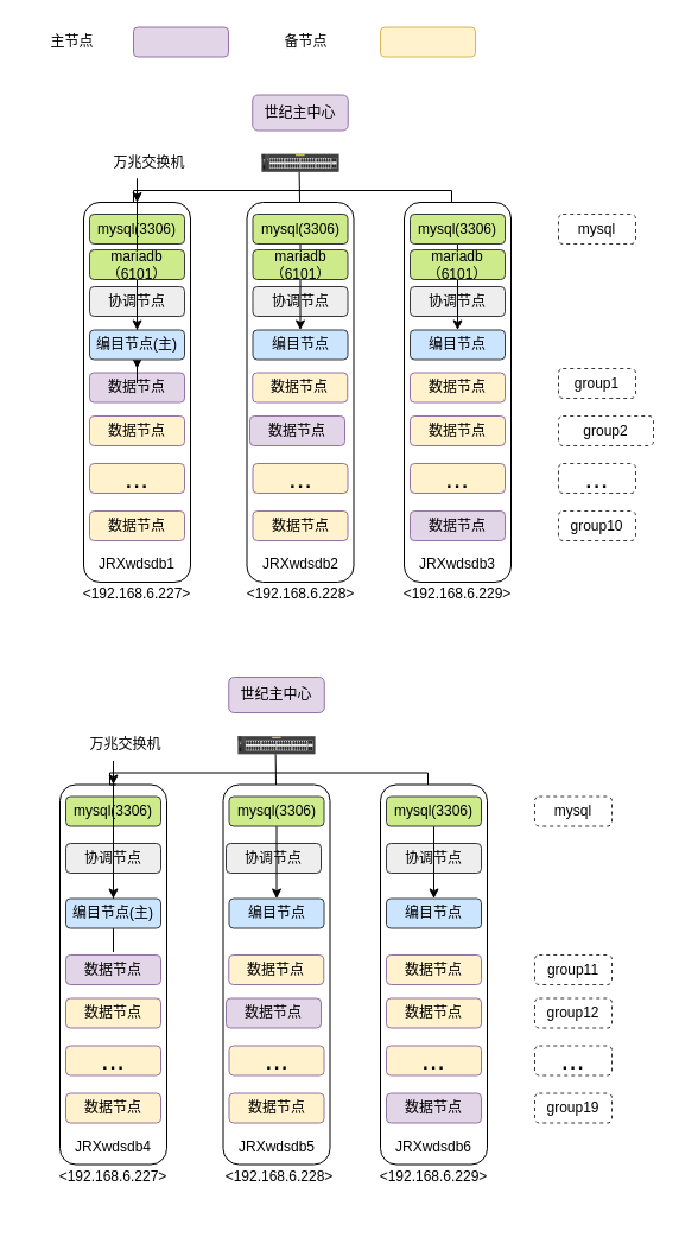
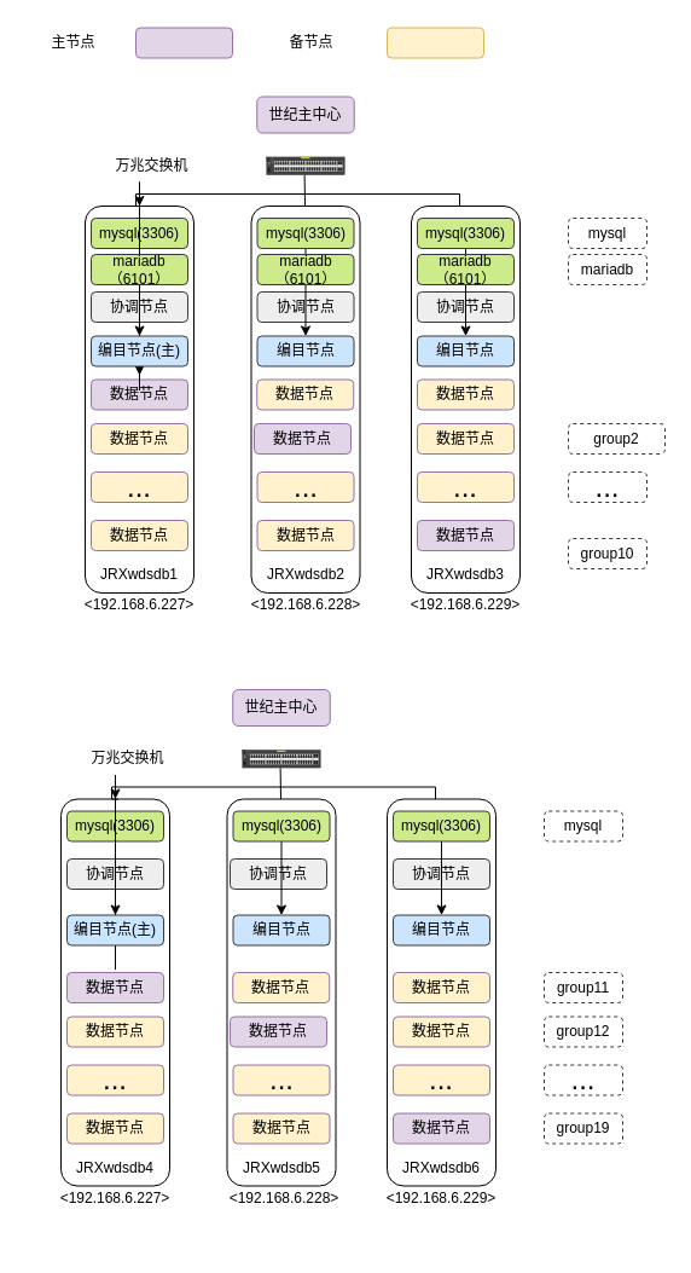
  <mxCell id="0" />
  <mxCell id="1" parent="0" />
  <mxCell id="2" value="" style="html=1;verticalLabelPosition=bottom;verticalAlign=top;outlineConnect=0;shadow=0;dashed=0;shape=mxgraph.rack.hpe_aruba.switches.j9772a_2530_48g_poeplus_switch;container=0;" vertex="1" parent="1"><mxGeometry x="220" y="129.25" width="65" height="15" as="geometry" /></mxCell>
  <mxCell id="3" value="万兆交换机" style="text;html=1;align=center;verticalAlign=middle;whiteSpace=wrap;rounded=1;container=0;" vertex="1" parent="1"><mxGeometry x="84.5" y="119" width="80.5" height="35.5" as="geometry" /></mxCell>
  <mxCell id="4" value="世纪主中心" style="text;html=1;align=center;verticalAlign=middle;whiteSpace=wrap;rounded=1;fillColor=#e1d5e7;strokeColor=#9673a6;container=0;" vertex="1" parent="1"><mxGeometry x="212.25" y="79.5" width="80.5" height="30" as="geometry" /></mxCell>
  <mxCell id="5" value="" style="rounded=1;whiteSpace=wrap;html=1;fillColor=#e1d5e7;strokeColor=#9673a6;container=0;" vertex="1" parent="1"><mxGeometry x="112" y="22.5" width="80" height="25" as="geometry" /></mxCell>
  <mxCell id="6" value="" style="rounded=1;whiteSpace=wrap;html=1;fillColor=#fff2cc;strokeColor=#d6b656;container=0;" vertex="1" parent="1"><mxGeometry x="320" y="22.5" width="80" height="25" as="geometry" /></mxCell>
  <mxCell id="7" value="主节点" style="text;html=1;align=center;verticalAlign=middle;whiteSpace=wrap;rounded=1;container=0;" vertex="1" parent="1"><mxGeometry x="20" y="20" width="80.5" height="30" as="geometry" /></mxCell>
  <mxCell id="8" value="备节点" style="text;html=1;align=center;verticalAlign=middle;whiteSpace=wrap;rounded=1;container=0;" vertex="1" parent="1"><mxGeometry x="217" y="20" width="80.5" height="30" as="geometry" /></mxCell>
  <mxCell id="9" value="" style="rounded=1;whiteSpace=wrap;html=1;container=0;" vertex="1" parent="1"><mxGeometry x="70" y="170" width="90" height="320" as="geometry" /></mxCell>
  <mxCell id="10" value="协调节点" style="rounded=1;whiteSpace=wrap;html=1;fillColor=#eeeeee;strokeColor=#36393d;container=0;" vertex="1" parent="1"><mxGeometry x="75" y="241" width="80" height="25" as="geometry" /></mxCell>
  <mxCell id="11" value="数据节点" style="rounded=1;whiteSpace=wrap;html=1;fillColor=#e1d5e7;strokeColor=#9673a6;container=0;" vertex="1" parent="1"><mxGeometry x="75" y="313.5" width="80" height="25" as="geometry" /></mxCell>
  <mxCell id="12" value="数据节点" style="rounded=1;whiteSpace=wrap;html=1;fillColor=#FFF2CC;strokeColor=#9673a6;container=0;" vertex="1" parent="1"><mxGeometry x="75" y="350" width="80" height="25" as="geometry" /></mxCell>
  <mxCell id="13" value="数据节点" style="rounded=1;whiteSpace=wrap;html=1;fillColor=#FFF2CC;strokeColor=#9673a6;container=0;" vertex="1" parent="1"><mxGeometry x="75" y="430" width="80" height="25" as="geometry" /></mxCell>
  <mxCell id="14" style="edgeStyle=orthogonalEdgeStyle;rounded=0;orthogonalLoop=1;jettySize=auto;html=1;endArrow=none;endFill=0;exitX=0.5;exitY=0;exitDx=0;exitDy=0;" edge="1" parent="1"><mxGeometry relative="1" as="geometry"><Array as="points"><mxPoint x="112" y="170" /><mxPoint x="112" y="160" /><mxPoint x="380" y="160" /><mxPoint x="380" y="170" /></Array><mxPoint x="117.25" y="170" as="sourcePoint" /><mxPoint x="380" y="170" as="targetPoint" /></mxGeometry></mxCell>
  <mxCell id="15" value="" style="endArrow=none;html=1;rounded=0;" edge="1" parent="1"><mxGeometry width="50" height="50" relative="1" as="geometry"><mxPoint x="252" y="170" as="sourcePoint" /><mxPoint x="251.613" y="144.25" as="targetPoint" /></mxGeometry></mxCell>
  <mxCell id="16" value="" style="edgeStyle=orthogonalEdgeStyle;rounded=0;orthogonalLoop=1;jettySize=auto;html=1;" edge="1" parent="1" source="17" target="20"><mxGeometry relative="1" as="geometry"><Array as="points"><mxPoint x="115" y="290" /><mxPoint x="115" y="290" /></Array></mxGeometry></mxCell>
  <mxCell id="17" value="mysql(3306)" style="rounded=1;whiteSpace=wrap;html=1;fillColor=#cdeb8b;strokeColor=#36393d;container=0;" vertex="1" parent="1"><mxGeometry x="75" y="180" width="80" height="25" as="geometry" /></mxCell>
  <mxCell id="18" style="edgeStyle=orthogonalEdgeStyle;rounded=0;orthogonalLoop=1;jettySize=auto;html=1;exitX=0.5;exitY=1;exitDx=0;exitDy=0;" edge="1" parent="1" source="20" target="9"><mxGeometry relative="1" as="geometry" /></mxCell>
  <mxCell id="19" style="edgeStyle=orthogonalEdgeStyle;rounded=0;orthogonalLoop=1;jettySize=auto;html=1;exitX=0.5;exitY=0;exitDx=0;exitDy=0;" edge="1" parent="1" source="20"><mxGeometry relative="1" as="geometry"><mxPoint x="115" y="310" as="targetPoint" /></mxGeometry></mxCell>
  <mxCell id="20" value="编目节点(主)" style="rounded=1;whiteSpace=wrap;html=1;fillColor=#cce5ff;strokeColor=#36393d;container=0;" vertex="1" parent="1"><mxGeometry x="75" y="277.5" width="80" height="25" as="geometry" /></mxCell>
  <mxCell id="21" value="&amp;lt;192.168.6.227&amp;gt;" style="text;html=1;align=center;verticalAlign=middle;whiteSpace=wrap;rounded=1;container=0;" vertex="1" parent="1"><mxGeometry x="70" y="460" width="90" height="80" as="geometry" /></mxCell>
  <mxCell id="22" value="mariadb（6101）" style="rounded=1;whiteSpace=wrap;html=1;fillColor=#cdeb8b;strokeColor=#36393d;container=0;" vertex="1" parent="1"><mxGeometry x="75" y="210" width="80" height="25" as="geometry" /></mxCell>
  <mxCell id="23" value="&lt;font style=&quot;font-size: 24px;&quot;&gt;...&lt;/font&gt;" style="rounded=1;whiteSpace=wrap;html=1;fillColor=#FFF2CC;strokeColor=#9673a6;container=0;align=center;" vertex="1" parent="1"><mxGeometry x="75" y="390" width="80" height="25" as="geometry" /></mxCell>
  <mxCell id="24" value="JRXwdsdb1" style="text;html=1;align=center;verticalAlign=middle;whiteSpace=wrap;rounded=1;container=0;" vertex="1" parent="1"><mxGeometry x="70" y="460" width="90" height="30" as="geometry" /></mxCell>
  <mxCell id="25" value="" style="rounded=1;whiteSpace=wrap;html=1;container=0;" vertex="1" parent="1"><mxGeometry x="207.5" y="170" width="90" height="320" as="geometry" /></mxCell>
  <mxCell id="26" value="协调节点" style="rounded=1;whiteSpace=wrap;html=1;fillColor=#eeeeee;strokeColor=#36393d;container=0;" vertex="1" parent="1"><mxGeometry x="212.5" y="241" width="80" height="25" as="geometry" /></mxCell>
  <mxCell id="27" value="数据节点" style="rounded=1;whiteSpace=wrap;html=1;fillColor=#e1d5e7;strokeColor=#9673a6;container=0;" vertex="1" parent="1"><mxGeometry x="210" y="350" width="80" height="25" as="geometry" /></mxCell>
  <mxCell id="28" value="数据节点" style="rounded=1;whiteSpace=wrap;html=1;fillColor=#FFF2CC;strokeColor=#9673a6;container=0;" vertex="1" parent="1"><mxGeometry x="212.25" y="313.5" width="80" height="25" as="geometry" /></mxCell>
  <mxCell id="29" value="数据节点" style="rounded=1;whiteSpace=wrap;html=1;fillColor=#FFF2CC;strokeColor=#9673a6;container=0;" vertex="1" parent="1"><mxGeometry x="212.5" y="430" width="80" height="25" as="geometry" /></mxCell>
  <mxCell id="30" value="" style="edgeStyle=orthogonalEdgeStyle;rounded=0;orthogonalLoop=1;jettySize=auto;html=1;" edge="1" parent="1" source="31" target="32"><mxGeometry relative="1" as="geometry"><Array as="points"><mxPoint x="252.5" y="290" /><mxPoint x="252.5" y="290" /></Array></mxGeometry></mxCell>
  <mxCell id="31" value="mysql(3306)" style="rounded=1;whiteSpace=wrap;html=1;fillColor=#cdeb8b;strokeColor=#36393d;container=0;" vertex="1" parent="1"><mxGeometry x="212.5" y="180" width="80" height="25" as="geometry" /></mxCell>
  <mxCell id="32" value="编目节点" style="rounded=1;whiteSpace=wrap;html=1;fillColor=#cce5ff;strokeColor=#36393d;container=0;" vertex="1" parent="1"><mxGeometry x="212.5" y="277.5" width="80" height="25" as="geometry" /></mxCell>
  <mxCell id="33" value="mariadb（6101）" style="rounded=1;whiteSpace=wrap;html=1;fillColor=#cdeb8b;strokeColor=#36393d;container=0;" vertex="1" parent="1"><mxGeometry x="212.5" y="210" width="80" height="25" as="geometry" /></mxCell>
  <mxCell id="34" value="&lt;font style=&quot;font-size: 24px;&quot;&gt;...&lt;/font&gt;" style="rounded=1;whiteSpace=wrap;html=1;fillColor=#FFF2CC;strokeColor=#9673a6;container=0;align=center;" vertex="1" parent="1"><mxGeometry x="212.5" y="390" width="80" height="25" as="geometry" /></mxCell>
  <mxCell id="35" value="JRXwdsdb2" style="text;html=1;align=center;verticalAlign=middle;whiteSpace=wrap;rounded=1;container=0;" vertex="1" parent="1"><mxGeometry x="207.5" y="460" width="90" height="30" as="geometry" /></mxCell>
  <mxCell id="36" value="" style="rounded=1;whiteSpace=wrap;html=1;container=0;" vertex="1" parent="1"><mxGeometry x="340" y="170" width="90" height="320" as="geometry" /></mxCell>
  <mxCell id="37" value="协调节点" style="rounded=1;whiteSpace=wrap;html=1;fillColor=#eeeeee;strokeColor=#36393d;container=0;" vertex="1" parent="1"><mxGeometry x="345" y="241" width="80" height="25" as="geometry" /></mxCell>
  <mxCell id="38" value="数据节点" style="rounded=1;whiteSpace=wrap;html=1;fillColor=#e1d5e7;strokeColor=#9673a6;container=0;" vertex="1" parent="1"><mxGeometry x="345" y="430" width="80" height="25" as="geometry" /></mxCell>
  <mxCell id="39" value="数据节点" style="rounded=1;whiteSpace=wrap;html=1;fillColor=#FFF2CC;strokeColor=#9673a6;container=0;" vertex="1" parent="1"><mxGeometry x="345" y="350" width="80" height="25" as="geometry" /></mxCell>
  <mxCell id="40" value="数据节点" style="rounded=1;whiteSpace=wrap;html=1;fillColor=#FFF2CC;strokeColor=#9673a6;container=0;" vertex="1" parent="1"><mxGeometry x="345" y="313.5" width="80" height="25" as="geometry" /></mxCell>
  <mxCell id="41" value="" style="edgeStyle=orthogonalEdgeStyle;rounded=0;orthogonalLoop=1;jettySize=auto;html=1;" edge="1" parent="1" source="42" target="43"><mxGeometry relative="1" as="geometry"><Array as="points"><mxPoint x="385" y="290" /><mxPoint x="385" y="290" /></Array></mxGeometry></mxCell>
  <mxCell id="42" value="mysql(3306)" style="rounded=1;whiteSpace=wrap;html=1;fillColor=#cdeb8b;strokeColor=#36393d;container=0;" vertex="1" parent="1"><mxGeometry x="345" y="180" width="80" height="25" as="geometry" /></mxCell>
  <mxCell id="43" value="编目节点" style="rounded=1;whiteSpace=wrap;html=1;fillColor=#cce5ff;strokeColor=#36393d;container=0;" vertex="1" parent="1"><mxGeometry x="345" y="277.5" width="80" height="25" as="geometry" /></mxCell>
  <mxCell id="44" value="mariadb（6101）" style="rounded=1;whiteSpace=wrap;html=1;fillColor=#cdeb8b;strokeColor=#36393d;container=0;" vertex="1" parent="1"><mxGeometry x="345" y="210" width="80" height="25" as="geometry" /></mxCell>
  <mxCell id="45" value="&lt;font style=&quot;font-size: 24px;&quot;&gt;...&lt;/font&gt;" style="rounded=1;whiteSpace=wrap;html=1;fillColor=#FFF2CC;strokeColor=#9673a6;container=0;align=center;" vertex="1" parent="1"><mxGeometry x="345" y="390" width="80" height="25" as="geometry" /></mxCell>
  <mxCell id="46" value="JRXwdsdb3" style="text;html=1;align=center;verticalAlign=middle;whiteSpace=wrap;rounded=1;container=0;" vertex="1" parent="1"><mxGeometry x="340" y="460" width="90" height="30" as="geometry" /></mxCell>
  <mxCell id="47" value="&amp;lt;192.168.6.229&amp;gt;" style="text;html=1;align=center;verticalAlign=middle;whiteSpace=wrap;rounded=1;container=0;" vertex="1" parent="1"><mxGeometry x="340" y="460" width="90" height="80" as="geometry" /></mxCell>
  <mxCell id="48" value="&amp;lt;192.168.6.228&amp;gt;" style="text;html=1;align=center;verticalAlign=middle;whiteSpace=wrap;rounded=1;container=0;" vertex="1" parent="1"><mxGeometry x="207.5" y="460" width="90" height="80" as="geometry" /></mxCell>
  <mxCell id="49" value="mysql" style="rounded=1;whiteSpace=wrap;html=1;fillColor=none;strokeColor=#36393d;dashed=1;container=0;" vertex="1" parent="1"><mxGeometry x="470" y="180" width="65" height="25" as="geometry" /></mxCell>
- <mxCell id="51" value="group1" style="rounded=1;whiteSpace=wrap;html=1;fillColor=none;strokeColor=#36393d;dashed=1;container=0;" vertex="1" parent="1"><mxGeometry x="470" y="310" width="65" height="25" as="geometry" /></mxCell>
+ <mxCell id="50" value="mariadb" style="rounded=1;whiteSpace=wrap;html=1;fillColor=none;strokeColor=#36393d;dashed=1;container=0;" vertex="1" parent="1"><mxGeometry x="470" y="210" width="65" height="25" as="geometry" /></mxCell>
  <mxCell id="52" value="group2" style="rounded=1;whiteSpace=wrap;html=1;fillColor=none;strokeColor=#36393d;dashed=1;container=0;" vertex="1" parent="1"><mxGeometry x="470" y="350" width="80" height="25" as="geometry" /></mxCell>
  <mxCell id="53" value="&lt;font style=&quot;font-size: 24px;&quot;&gt;...&lt;/font&gt;" style="rounded=1;whiteSpace=wrap;html=1;fillColor=none;strokeColor=#36393d;dashed=1;container=0;" vertex="1" parent="1"><mxGeometry x="470" y="390" width="65" height="25" as="geometry" /></mxCell>
- <mxCell id="54" value="group10" style="rounded=1;whiteSpace=wrap;html=1;fillColor=none;strokeColor=#36393d;dashed=1;container=0;" vertex="1" parent="1"><mxGeometry x="470" y="430" width="65" height="25" as="geometry" /></mxCell>
+ <mxCell id="54" value="group10" style="rounded=1;whiteSpace=wrap;html=1;fillColor=none;strokeColor=#36393d;dashed=1;container=0;" vertex="1" parent="1"><mxGeometry x="470" y="445" width="65" height="25" as="geometry" /></mxCell>
  <mxCell id="55" value="" style="html=1;verticalLabelPosition=bottom;verticalAlign=top;outlineConnect=0;shadow=0;dashed=0;shape=mxgraph.rack.hpe_aruba.switches.j9772a_2530_48g_poeplus_switch;container=0;" vertex="1" parent="1"><mxGeometry x="200" y="619.75" width="65" height="15" as="geometry" /></mxCell>
  <mxCell id="56" value="万兆交换机" style="text;html=1;align=center;verticalAlign=middle;whiteSpace=wrap;rounded=1;container=0;" vertex="1" parent="1"><mxGeometry x="64.5" y="609.5" width="80.5" height="35.5" as="geometry" /></mxCell>
  <mxCell id="57" value="世纪主中心" style="text;html=1;align=center;verticalAlign=middle;whiteSpace=wrap;rounded=1;fillColor=#e1d5e7;strokeColor=#9673a6;container=0;" vertex="1" parent="1"><mxGeometry x="192.25" y="570" width="80.5" height="30" as="geometry" /></mxCell>
  <mxCell id="58" value="" style="rounded=1;whiteSpace=wrap;html=1;container=0;" vertex="1" parent="1"><mxGeometry x="50" y="660.5" width="90" height="320" as="geometry" /></mxCell>
  <mxCell id="59" value="协调节点" style="rounded=1;whiteSpace=wrap;html=1;fillColor=#eeeeee;strokeColor=#36393d;container=0;" vertex="1" parent="1"><mxGeometry x="55" y="710" width="80" height="25" as="geometry" /></mxCell>
  <mxCell id="60" value="数据节点" style="rounded=1;whiteSpace=wrap;html=1;fillColor=#e1d5e7;strokeColor=#9673a6;container=0;" vertex="1" parent="1"><mxGeometry x="55" y="804" width="80" height="25" as="geometry" /></mxCell>
  <mxCell id="61" value="数据节点" style="rounded=1;whiteSpace=wrap;html=1;fillColor=#FFF2CC;strokeColor=#9673a6;container=0;" vertex="1" parent="1"><mxGeometry x="55" y="840.5" width="80" height="25" as="geometry" /></mxCell>
  <mxCell id="62" value="数据节点" style="rounded=1;whiteSpace=wrap;html=1;fillColor=#FFF2CC;strokeColor=#9673a6;container=0;" vertex="1" parent="1"><mxGeometry x="55" y="920.5" width="80" height="25" as="geometry" /></mxCell>
  <mxCell id="63" style="edgeStyle=orthogonalEdgeStyle;rounded=0;orthogonalLoop=1;jettySize=auto;html=1;endArrow=none;endFill=0;exitX=0.5;exitY=0;exitDx=0;exitDy=0;" edge="1" parent="1"><mxGeometry relative="1" as="geometry"><Array as="points"><mxPoint x="92" y="660.5" /><mxPoint x="92" y="650.5" /><mxPoint x="360" y="650.5" /><mxPoint x="360" y="660.5" /></Array><mxPoint x="97.25" y="660.5" as="sourcePoint" /><mxPoint x="360" y="660.5" as="targetPoint" /></mxGeometry></mxCell>
  <mxCell id="64" value="" style="endArrow=none;html=1;rounded=0;" edge="1" parent="1"><mxGeometry width="50" height="50" relative="1" as="geometry"><mxPoint x="232" y="660.5" as="sourcePoint" /><mxPoint x="231.613" y="634.75" as="targetPoint" /></mxGeometry></mxCell>
  <mxCell id="65" value="" style="edgeStyle=orthogonalEdgeStyle;rounded=0;orthogonalLoop=1;jettySize=auto;html=1;" edge="1" parent="1" source="66" target="68"><mxGeometry relative="1" as="geometry"><Array as="points"><mxPoint x="95" y="780.5" /><mxPoint x="95" y="780.5" /></Array></mxGeometry></mxCell>
  <mxCell id="66" value="mysql(3306)" style="rounded=1;whiteSpace=wrap;html=1;fillColor=#cdeb8b;strokeColor=#36393d;container=0;" vertex="1" parent="1"><mxGeometry x="55" y="670.5" width="80" height="25" as="geometry" /></mxCell>
  <mxCell id="67" style="edgeStyle=orthogonalEdgeStyle;rounded=0;orthogonalLoop=1;jettySize=auto;html=1;exitX=0.5;exitY=1;exitDx=0;exitDy=0;" edge="1" parent="1" source="68" target="58"><mxGeometry relative="1" as="geometry" /></mxCell>
  <mxCell id="68" value="编目节点(主)" style="rounded=1;whiteSpace=wrap;html=1;fillColor=#cce5ff;strokeColor=#36393d;container=0;" vertex="1" parent="1"><mxGeometry x="55" y="756.5" width="80" height="25" as="geometry" /></mxCell>
  <mxCell id="69" value="&lt;font style=&quot;font-size: 24px;&quot;&gt;...&lt;/font&gt;" style="rounded=1;whiteSpace=wrap;html=1;fillColor=#FFF2CC;strokeColor=#9673a6;container=0;align=center;" vertex="1" parent="1"><mxGeometry x="55" y="880.5" width="80" height="25" as="geometry" /></mxCell>
  <mxCell id="70" value="JRXwdsdb4" style="text;html=1;align=center;verticalAlign=middle;whiteSpace=wrap;rounded=1;container=0;" vertex="1" parent="1"><mxGeometry x="50" y="950.5" width="90" height="30" as="geometry" /></mxCell>
  <mxCell id="71" value="" style="rounded=1;whiteSpace=wrap;html=1;container=0;" vertex="1" parent="1"><mxGeometry x="187.5" y="660.5" width="90" height="320" as="geometry" /></mxCell>
  <mxCell id="72" value="协调节点" style="rounded=1;whiteSpace=wrap;html=1;fillColor=#eeeeee;strokeColor=#36393d;container=0;" vertex="1" parent="1"><mxGeometry x="190" y="710" width="80" height="25" as="geometry" /></mxCell>
  <mxCell id="73" value="数据节点" style="rounded=1;whiteSpace=wrap;html=1;fillColor=#e1d5e7;strokeColor=#9673a6;container=0;" vertex="1" parent="1"><mxGeometry x="190" y="840.5" width="80" height="25" as="geometry" /></mxCell>
  <mxCell id="74" value="数据节点" style="rounded=1;whiteSpace=wrap;html=1;fillColor=#FFF2CC;strokeColor=#9673a6;container=0;" vertex="1" parent="1"><mxGeometry x="192.25" y="804" width="80" height="25" as="geometry" /></mxCell>
  <mxCell id="75" value="数据节点" style="rounded=1;whiteSpace=wrap;html=1;fillColor=#FFF2CC;strokeColor=#9673a6;container=0;" vertex="1" parent="1"><mxGeometry x="192.5" y="920.5" width="80" height="25" as="geometry" /></mxCell>
  <mxCell id="76" value="" style="edgeStyle=orthogonalEdgeStyle;rounded=0;orthogonalLoop=1;jettySize=auto;html=1;" edge="1" parent="1" source="77" target="78"><mxGeometry relative="1" as="geometry"><Array as="points"><mxPoint x="232.5" y="780.5" /><mxPoint x="232.5" y="780.5" /></Array></mxGeometry></mxCell>
  <mxCell id="77" value="mysql(3306)" style="rounded=1;whiteSpace=wrap;html=1;fillColor=#cdeb8b;strokeColor=#36393d;container=0;" vertex="1" parent="1"><mxGeometry x="192.5" y="670.5" width="80" height="25" as="geometry" /></mxCell>
  <mxCell id="78" value="编目节点" style="rounded=1;whiteSpace=wrap;html=1;fillColor=#cce5ff;strokeColor=#36393d;container=0;" vertex="1" parent="1"><mxGeometry x="192.5" y="756.5" width="80" height="25" as="geometry" /></mxCell>
  <mxCell id="79" value="&lt;font style=&quot;font-size: 24px;&quot;&gt;...&lt;/font&gt;" style="rounded=1;whiteSpace=wrap;html=1;fillColor=#FFF2CC;strokeColor=#9673a6;container=0;align=center;" vertex="1" parent="1"><mxGeometry x="192.5" y="880.5" width="80" height="25" as="geometry" /></mxCell>
  <mxCell id="80" value="JRXwdsdb5" style="text;html=1;align=center;verticalAlign=middle;whiteSpace=wrap;rounded=1;container=0;" vertex="1" parent="1"><mxGeometry x="187.5" y="950.5" width="90" height="30" as="geometry" /></mxCell>
  <mxCell id="81" value="" style="rounded=1;whiteSpace=wrap;html=1;container=0;" vertex="1" parent="1"><mxGeometry x="320" y="660.5" width="90" height="320" as="geometry" /></mxCell>
  <mxCell id="82" value="协调节点" style="rounded=1;whiteSpace=wrap;html=1;fillColor=#eeeeee;strokeColor=#36393d;container=0;" vertex="1" parent="1"><mxGeometry x="325" y="710" width="80" height="25" as="geometry" /></mxCell>
  <mxCell id="83" value="数据节点" style="rounded=1;whiteSpace=wrap;html=1;fillColor=#e1d5e7;strokeColor=#9673a6;container=0;" vertex="1" parent="1"><mxGeometry x="325" y="920.5" width="80" height="25" as="geometry" /></mxCell>
  <mxCell id="84" value="数据节点" style="rounded=1;whiteSpace=wrap;html=1;fillColor=#FFF2CC;strokeColor=#9673a6;container=0;" vertex="1" parent="1"><mxGeometry x="325" y="840.5" width="80" height="25" as="geometry" /></mxCell>
  <mxCell id="85" value="数据节点" style="rounded=1;whiteSpace=wrap;html=1;fillColor=#FFF2CC;strokeColor=#9673a6;container=0;" vertex="1" parent="1"><mxGeometry x="325" y="804" width="80" height="25" as="geometry" /></mxCell>
  <mxCell id="86" value="" style="edgeStyle=orthogonalEdgeStyle;rounded=0;orthogonalLoop=1;jettySize=auto;html=1;" edge="1" parent="1" source="87" target="88"><mxGeometry relative="1" as="geometry"><Array as="points"><mxPoint x="365" y="780.5" /><mxPoint x="365" y="780.5" /></Array></mxGeometry></mxCell>
  <mxCell id="87" value="mysql(3306)" style="rounded=1;whiteSpace=wrap;html=1;fillColor=#cdeb8b;strokeColor=#36393d;container=0;" vertex="1" parent="1"><mxGeometry x="325" y="670.5" width="80" height="25" as="geometry" /></mxCell>
  <mxCell id="88" value="编目节点" style="rounded=1;whiteSpace=wrap;html=1;fillColor=#cce5ff;strokeColor=#36393d;container=0;" vertex="1" parent="1"><mxGeometry x="325" y="756.5" width="80" height="25" as="geometry" /></mxCell>
  <mxCell id="89" value="&lt;font style=&quot;font-size: 24px;&quot;&gt;...&lt;/font&gt;" style="rounded=1;whiteSpace=wrap;html=1;fillColor=#FFF2CC;strokeColor=#9673a6;container=0;align=center;" vertex="1" parent="1"><mxGeometry x="325" y="880.5" width="80" height="25" as="geometry" /></mxCell>
  <mxCell id="90" value="JRXwdsdb6" style="text;html=1;align=center;verticalAlign=middle;whiteSpace=wrap;rounded=1;container=0;" vertex="1" parent="1"><mxGeometry x="320" y="950.5" width="90" height="30" as="geometry" /></mxCell>
  <mxCell id="91" value="mysql" style="rounded=1;whiteSpace=wrap;html=1;fillColor=none;strokeColor=#36393d;dashed=1;container=0;" vertex="1" parent="1"><mxGeometry x="450" y="670.5" width="65" height="25" as="geometry" /></mxCell>
  <mxCell id="92" value="group11" style="rounded=1;whiteSpace=wrap;html=1;fillColor=none;strokeColor=#36393d;dashed=1;container=0;" vertex="1" parent="1"><mxGeometry x="450" y="804" width="65" height="25" as="geometry" /></mxCell>
  <mxCell id="93" value="group12" style="rounded=1;whiteSpace=wrap;html=1;fillColor=none;strokeColor=#36393d;dashed=1;container=0;" vertex="1" parent="1"><mxGeometry x="450" y="840.5" width="65" height="25" as="geometry" /></mxCell>
  <mxCell id="94" value="&lt;font style=&quot;font-size: 24px;&quot;&gt;...&lt;/font&gt;" style="rounded=1;whiteSpace=wrap;html=1;fillColor=none;strokeColor=#36393d;dashed=1;container=0;" vertex="1" parent="1"><mxGeometry x="450" y="880.5" width="65" height="25" as="geometry" /></mxCell>
  <mxCell id="95" value="group19" style="rounded=1;whiteSpace=wrap;html=1;fillColor=none;strokeColor=#36393d;dashed=1;container=0;" vertex="1" parent="1"><mxGeometry x="450" y="920.5" width="65" height="25" as="geometry" /></mxCell>
  <mxCell id="96" value="&amp;lt;192.168.6.227&amp;gt;" style="text;html=1;align=center;verticalAlign=middle;whiteSpace=wrap;rounded=1;container=0;" vertex="1" parent="1"><mxGeometry x="50" y="950.5" width="90" height="80" as="geometry" /></mxCell>
  <mxCell id="97" value="&amp;lt;192.168.6.228&amp;gt;" style="text;html=1;align=center;verticalAlign=middle;whiteSpace=wrap;rounded=1;container=0;" vertex="1" parent="1"><mxGeometry x="190" y="950.5" width="90" height="80" as="geometry" /></mxCell>
  <mxCell id="98" value="&amp;lt;192.168.6.229&amp;gt;" style="text;html=1;align=center;verticalAlign=middle;whiteSpace=wrap;rounded=1;container=0;" vertex="1" parent="1"><mxGeometry x="320" y="950.5" width="90" height="80" as="geometry" /></mxCell>
